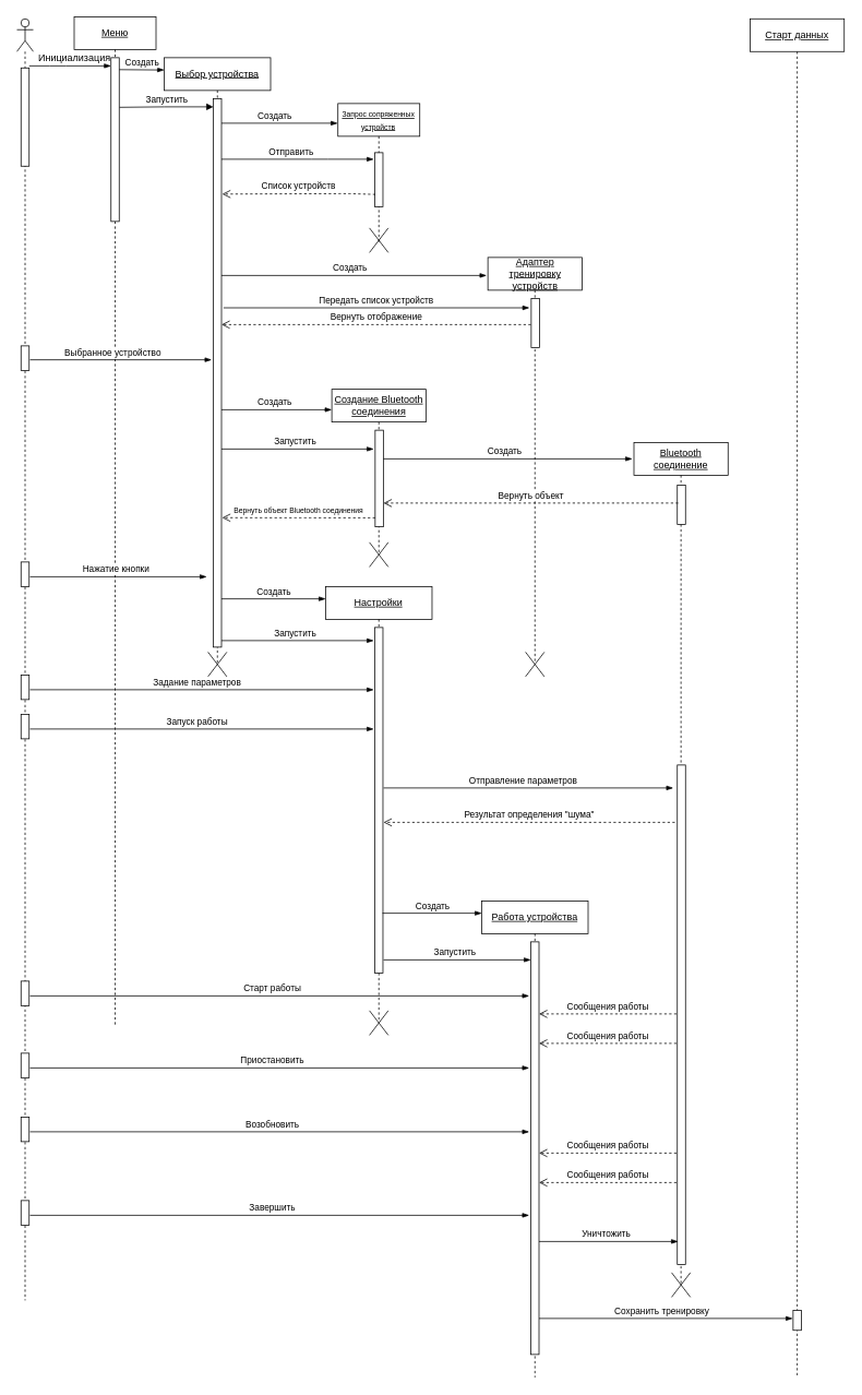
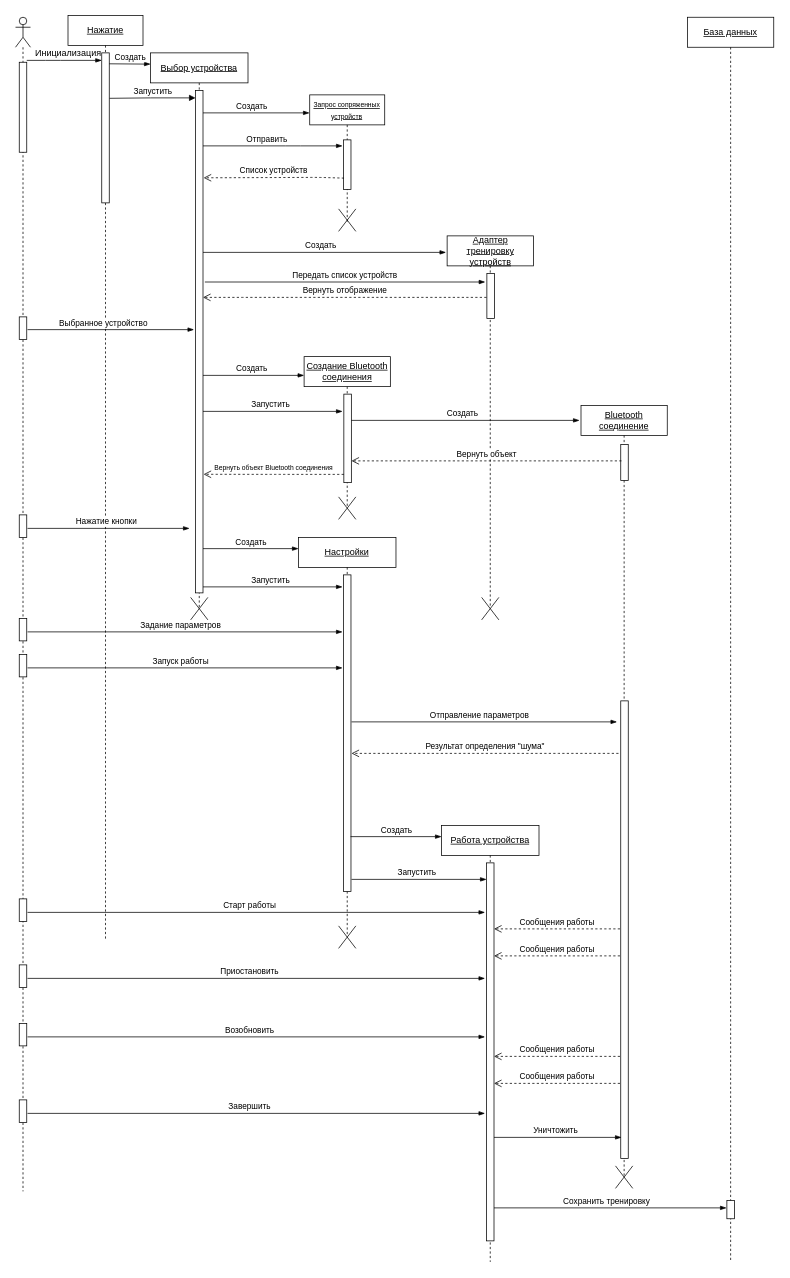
  <mxCell id="0" />
  <mxCell id="1" parent="0" />
  <mxCell id="2" value="" style="shape=umlLifeline;participant=umlActor;perimeter=lifelinePerimeter;whiteSpace=wrap;html=1;container=1;collapsible=0;recursiveResize=0;verticalAlign=top;spacingTop=36;outlineConnect=0;" parent="1" vertex="1"><mxGeometry x="20" y="22.5" width="20" height="1565.5" as="geometry" /></mxCell>
  <mxCell id="3" value="" style="html=1;points=[];perimeter=orthogonalPerimeter;" parent="2" vertex="1"><mxGeometry x="5" y="60" width="10" height="120" as="geometry" /></mxCell>
  <mxCell id="4" value="" style="html=1;points=[];perimeter=orthogonalPerimeter;" parent="2" vertex="1"><mxGeometry x="5" y="399.5" width="10" height="30" as="geometry" /></mxCell>
  <mxCell id="5" value="" style="html=1;points=[];perimeter=orthogonalPerimeter;" parent="2" vertex="1"><mxGeometry x="5" y="663.5" width="10" height="30" as="geometry" /></mxCell>
  <mxCell id="6" value="" style="html=1;verticalAlign=bottom;endArrow=open;dashed=1;endSize=8;" parent="2" source="5" target="2" edge="1"><mxGeometry x="-0.15" relative="1" as="geometry"><mxPoint x="363" y="637.5" as="sourcePoint" /><mxPoint x="10" y="607.5" as="targetPoint" /><Array as="points" /><mxPoint as="offset" /></mxGeometry></mxCell>
  <mxCell id="7" value="" style="html=1;verticalAlign=bottom;endArrow=open;dashed=1;endSize=8;" parent="2" source="5" target="2" edge="1"><mxGeometry x="-0.15" relative="1" as="geometry"><mxPoint x="360" y="470" as="sourcePoint" /><mxPoint x="280" y="470" as="targetPoint" /><Array as="points" /><mxPoint as="offset" /></mxGeometry></mxCell>
  <mxCell id="8" value="" style="html=1;points=[];perimeter=orthogonalPerimeter;" parent="2" vertex="1"><mxGeometry x="5" y="801.5" width="10" height="30" as="geometry" /></mxCell>
  <mxCell id="9" value="" style="html=1;points=[];perimeter=orthogonalPerimeter;" parent="2" vertex="1"><mxGeometry x="5" y="849.5" width="10" height="30" as="geometry" /></mxCell>
- <mxCell id="10" value="&lt;u&gt;Меню&lt;/u&gt;" style="shape=umlLifeline;perimeter=lifelinePerimeter;whiteSpace=wrap;html=1;container=1;collapsible=0;recursiveResize=0;outlineConnect=0;" parent="1" vertex="1"><mxGeometry x="90" width="100" height="1234" as="geometry" y="20" /></mxCell>
+ <mxCell id="10" value="&lt;u&gt;Нажатие&lt;/u&gt;" style="shape=umlLifeline;perimeter=lifelinePerimeter;whiteSpace=wrap;html=1;container=1;collapsible=0;recursiveResize=0;outlineConnect=0;" parent="1" vertex="1"><mxGeometry x="90" width="100" height="1234" as="geometry" y="20" /></mxCell>
  <mxCell id="11" value="" style="html=1;points=[];perimeter=orthogonalPerimeter;" parent="10" vertex="1"><mxGeometry x="45" y="50" width="10" height="200" as="geometry" /></mxCell>
  <mxCell id="12" value="Выбранное устройство" style="html=1;verticalAlign=bottom;endArrow=blockThin;endFill=1;" parent="10" edge="1"><mxGeometry x="-0.091" width="80" relative="1" as="geometry"><mxPoint x="-54" y="419" as="sourcePoint" /><mxPoint x="168" y="419" as="targetPoint" /><mxPoint as="offset" /></mxGeometry></mxCell>
  <mxCell id="13" value="Нажатие кнопки" style="html=1;verticalAlign=bottom;endArrow=blockThin;endFill=1;" parent="10" edge="1"><mxGeometry x="-0.03" width="80" relative="1" as="geometry"><mxPoint x="-54.003" y="684" as="sourcePoint" /><mxPoint x="162" y="684" as="targetPoint" /><mxPoint as="offset" /></mxGeometry></mxCell>
  <mxCell id="14" value="Инициализация" style="text;html=1;align=center;verticalAlign=middle;resizable=0;points=[];autosize=1;" parent="1" vertex="1"><mxGeometry x="40" y="60" width="100" height="20" as="geometry" /></mxCell>
  <mxCell id="15" value="" style="endArrow=blockThin;html=1;endFill=1;" parent="1" edge="1"><mxGeometry width="50" height="50" relative="1" as="geometry"><mxPoint x="35" y="80" as="sourcePoint" /><mxPoint x="135" y="80" as="targetPoint" /><Array as="points"><mxPoint x="70" y="80" /></Array></mxGeometry></mxCell>
  <mxCell id="16" value="&lt;u&gt;&lt;font style=&quot;font-size: 9px&quot;&gt;Запрос сопряженных устройств&lt;/font&gt;&lt;br&gt;&lt;/u&gt;" style="shape=umlLifeline;perimeter=lifelinePerimeter;whiteSpace=wrap;html=1;container=1;collapsible=0;recursiveResize=0;outlineConnect=0;" parent="1" vertex="1"><mxGeometry x="412.3" y="126" width="100" height="170" as="geometry" /></mxCell>
  <mxCell id="17" value="" style="html=1;points=[];perimeter=orthogonalPerimeter;" parent="16" vertex="1"><mxGeometry x="45" y="60" width="10" height="66" as="geometry" /></mxCell>
  <mxCell id="18" value="" style="shape=umlDestroy;" parent="16" vertex="1"><mxGeometry x="38.5" y="152" width="23" height="30" as="geometry" /></mxCell>
  <mxCell id="19" value="&lt;u&gt;Выбор устройства&lt;br&gt;&lt;/u&gt;" style="shape=umlLifeline;perimeter=lifelinePerimeter;whiteSpace=wrap;html=1;container=1;collapsible=0;recursiveResize=0;outlineConnect=0;" parent="1" vertex="1"><mxGeometry x="200" y="70" width="130" height="740" as="geometry" /></mxCell>
  <mxCell id="20" value="Создать" style="html=1;verticalAlign=bottom;endArrow=blockThin;endFill=1;" parent="19" edge="1"><mxGeometry width="80" relative="1" as="geometry"><mxPoint x="-55.003" y="14.58" as="sourcePoint" /><mxPoint y="15" as="targetPoint" /></mxGeometry></mxCell>
  <mxCell id="21" value="Создать" style="html=1;verticalAlign=bottom;endArrow=blockThin;endFill=1;" parent="19" edge="1"><mxGeometry x="-0.091" width="80" relative="1" as="geometry"><mxPoint x="69.997" y="80.0" as="sourcePoint" /><mxPoint x="212" y="80" as="targetPoint" /><mxPoint as="offset" /></mxGeometry></mxCell>
  <mxCell id="22" value="" style="html=1;points=[];perimeter=orthogonalPerimeter;" parent="19" vertex="1"><mxGeometry x="60" y="50" width="10" height="670" as="geometry" /></mxCell>
  <mxCell id="23" value="" style="shape=umlDestroy;" parent="19" vertex="1"><mxGeometry x="53.5" y="726" width="23" height="30" as="geometry" /></mxCell>
  <mxCell id="24" value="Запустить" style="html=1;verticalAlign=bottom;endArrow=block;exitX=1.037;exitY=0.303;exitDx=0;exitDy=0;exitPerimeter=0;" parent="1" source="11" target="22" edge="1"><mxGeometry x="0.004" width="80" relative="1" as="geometry"><mxPoint x="150" y="130" as="sourcePoint" /><mxPoint x="609.5" y="450" as="targetPoint" /><Array as="points"><mxPoint x="200" y="130" /></Array><mxPoint as="offset" /></mxGeometry></mxCell>
  <mxCell id="25" value="Список устройств" style="html=1;verticalAlign=bottom;endArrow=open;dashed=1;endSize=8;entryX=1.087;entryY=0.174;entryDx=0;entryDy=0;entryPerimeter=0;" parent="1" target="22" edge="1"><mxGeometry relative="1" as="geometry"><mxPoint x="458" y="237" as="sourcePoint" /><mxPoint x="276" y="236" as="targetPoint" /><Array as="points"><mxPoint x="424" y="236" /></Array></mxGeometry></mxCell>
  <mxCell id="26" value="Создать" style="html=1;verticalAlign=bottom;endArrow=blockThin;endFill=1;" parent="1" edge="1"><mxGeometry x="-0.03" width="80" relative="1" as="geometry"><mxPoint x="269.997" y="336" as="sourcePoint" /><mxPoint x="594" y="336" as="targetPoint" /><mxPoint as="offset" /></mxGeometry></mxCell>
  <mxCell id="27" value="&lt;u&gt;Адаптер&lt;br&gt;тренировку устройств&lt;br&gt;&lt;/u&gt;" style="shape=umlLifeline;perimeter=lifelinePerimeter;whiteSpace=wrap;html=1;container=1;collapsible=0;recursiveResize=0;outlineConnect=0;" parent="1" vertex="1"><mxGeometry x="595.5" y="314" width="115" height="496" as="geometry" /></mxCell>
  <mxCell id="28" value="" style="html=1;points=[];perimeter=orthogonalPerimeter;" parent="27" vertex="1"><mxGeometry x="53" y="50" width="10" height="60" as="geometry" /></mxCell>
  <mxCell id="29" value="" style="shape=umlDestroy;" parent="27" vertex="1"><mxGeometry x="46" y="482" width="23" height="30" as="geometry" /></mxCell>
  <mxCell id="30" value="Передать список устройств" style="html=1;verticalAlign=bottom;endArrow=blockThin;endFill=1;entryX=-0.222;entryY=0.192;entryDx=0;entryDy=0;entryPerimeter=0;" parent="1" target="28" edge="1"><mxGeometry width="80" relative="1" as="geometry"><mxPoint x="272.467" y="375.52" as="sourcePoint" /><mxPoint x="362.8" y="216.35" as="targetPoint" /></mxGeometry></mxCell>
  <mxCell id="31" value="Вернуть отображение" style="html=1;verticalAlign=bottom;endArrow=open;dashed=1;endSize=8;" parent="1" target="22" edge="1"><mxGeometry relative="1" as="geometry"><mxPoint x="648" y="396" as="sourcePoint" /><mxPoint x="277.8" y="396" as="targetPoint" /><Array as="points"><mxPoint x="312.8" y="396" /></Array></mxGeometry></mxCell>
  <mxCell id="32" value="&lt;u&gt;Создание Bluetooth соединения&lt;br&gt;&lt;/u&gt;" style="shape=umlLifeline;perimeter=lifelinePerimeter;whiteSpace=wrap;html=1;container=1;collapsible=0;recursiveResize=0;outlineConnect=0;" parent="1" vertex="1"><mxGeometry x="404.8" y="475" width="115" height="199" as="geometry" /></mxCell>
  <mxCell id="33" value="" style="html=1;points=[];perimeter=orthogonalPerimeter;" parent="32" vertex="1"><mxGeometry x="53" y="50" width="10" height="118" as="geometry" /></mxCell>
  <mxCell id="34" value="Вернуть объект Bluetooth соединения" style="html=1;verticalAlign=bottom;endArrow=open;dashed=1;endSize=8;fontSize=9;entryX=1.078;entryY=0.764;entryDx=0;entryDy=0;entryPerimeter=0;" parent="32" target="22" edge="1"><mxGeometry relative="1" as="geometry"><mxPoint x="53.0" y="157" as="sourcePoint" /><mxPoint x="-130.8" y="157" as="targetPoint" /><Array as="points"><mxPoint x="-35" y="157" /></Array></mxGeometry></mxCell>
  <mxCell id="35" value="Создать" style="html=1;verticalAlign=bottom;endArrow=blockThin;endFill=1;" parent="32" edge="1"><mxGeometry x="-0.03" width="80" relative="1" as="geometry"><mxPoint x="63" y="85" as="sourcePoint" /><mxPoint x="367.2" y="85" as="targetPoint" /><mxPoint as="offset" /></mxGeometry></mxCell>
  <mxCell id="36" value="Создать" style="html=1;verticalAlign=bottom;endArrow=blockThin;endFill=1;" parent="1" edge="1"><mxGeometry x="-0.03" width="80" relative="1" as="geometry"><mxPoint x="269.997" y="500" as="sourcePoint" /><mxPoint x="404.8" y="500" as="targetPoint" /><mxPoint as="offset" /></mxGeometry></mxCell>
  <mxCell id="37" value="Запустить" style="html=1;verticalAlign=bottom;endArrow=blockThin;endFill=1;" parent="1" edge="1"><mxGeometry x="-0.03" width="80" relative="1" as="geometry"><mxPoint x="269.997" y="548" as="sourcePoint" /><mxPoint x="456" y="548" as="targetPoint" /><mxPoint as="offset" /></mxGeometry></mxCell>
  <mxCell id="38" value="&lt;u&gt;Bluetooth соединение&lt;br&gt;&lt;/u&gt;" style="shape=umlLifeline;perimeter=lifelinePerimeter;whiteSpace=wrap;html=1;container=1;collapsible=0;recursiveResize=0;outlineConnect=0;" parent="1" vertex="1"><mxGeometry x="774" y="540" width="115" height="1030" as="geometry" /></mxCell>
  <mxCell id="39" value="" style="html=1;points=[];perimeter=orthogonalPerimeter;" parent="38" vertex="1"><mxGeometry x="53" y="394" width="10" height="610" as="geometry" /></mxCell>
  <mxCell id="40" value="" style="html=1;points=[];perimeter=orthogonalPerimeter;" parent="38" vertex="1"><mxGeometry x="53" y="52" width="10" height="48" as="geometry" /></mxCell>
  <mxCell id="41" value="" style="shape=umlDestroy;" parent="38" vertex="1"><mxGeometry x="46" y="1014" width="23" height="30" as="geometry" /></mxCell>
  <mxCell id="42" value="" style="shape=umlDestroy;" parent="1" vertex="1"><mxGeometry x="450.8" y="662" width="23" height="30" as="geometry" /></mxCell>
  <mxCell id="43" value="&lt;u&gt;Настройки&lt;br&gt;&lt;/u&gt;" style="shape=umlLifeline;perimeter=lifelinePerimeter;whiteSpace=wrap;html=1;container=1;collapsible=0;recursiveResize=0;outlineConnect=0;" parent="1" vertex="1"><mxGeometry x="397.3" y="716" width="130" height="532" as="geometry" /></mxCell>
  <mxCell id="44" value="Создать" style="html=1;verticalAlign=bottom;endArrow=blockThin;endFill=1;" parent="43" edge="1"><mxGeometry width="80" relative="1" as="geometry"><mxPoint x="-127.3" y="15" as="sourcePoint" /><mxPoint y="15" as="targetPoint" /></mxGeometry></mxCell>
  <mxCell id="45" value="" style="html=1;points=[];perimeter=orthogonalPerimeter;" parent="43" vertex="1"><mxGeometry x="60" y="50" width="10" height="422" as="geometry" /></mxCell>
  <mxCell id="46" value="" style="shape=umlDestroy;" parent="43" vertex="1"><mxGeometry x="53.5" y="518" width="23" height="30" as="geometry" /></mxCell>
  <mxCell id="47" value="Отправить" style="html=1;verticalAlign=bottom;endArrow=blockThin;endFill=1;" parent="1" edge="1"><mxGeometry x="-0.091" width="80" relative="1" as="geometry"><mxPoint x="270" y="194" as="sourcePoint" /><mxPoint x="456" y="194" as="targetPoint" /><mxPoint as="offset" /><Array as="points"><mxPoint x="390" y="194" /></Array></mxGeometry></mxCell>
  <mxCell id="48" value="Запустить" style="html=1;verticalAlign=bottom;endArrow=blockThin;endFill=1;" parent="1" edge="1"><mxGeometry x="-0.03" width="80" relative="1" as="geometry"><mxPoint x="269.997" y="782" as="sourcePoint" /><mxPoint x="456" y="782" as="targetPoint" /><mxPoint as="offset" /></mxGeometry></mxCell>
  <mxCell id="49" value="Задание параметров" style="html=1;verticalAlign=bottom;endArrow=blockThin;endFill=1;" parent="1" edge="1"><mxGeometry x="-0.03" width="80" relative="1" as="geometry"><mxPoint x="35.997" y="842" as="sourcePoint" /><mxPoint x="456" y="842" as="targetPoint" /><mxPoint as="offset" /></mxGeometry></mxCell>
  <mxCell id="50" value="Запуск работы" style="html=1;verticalAlign=bottom;endArrow=blockThin;endFill=1;" parent="1" edge="1"><mxGeometry x="-0.03" width="80" relative="1" as="geometry"><mxPoint x="35.997" y="890" as="sourcePoint" /><mxPoint x="456" y="890" as="targetPoint" /><mxPoint as="offset" /></mxGeometry></mxCell>
  <mxCell id="51" value="Отправление параметров&amp;nbsp;" style="html=1;verticalAlign=bottom;endArrow=blockThin;endFill=1;" parent="1" edge="1"><mxGeometry x="-0.03" width="80" relative="1" as="geometry"><mxPoint x="468" y="962" as="sourcePoint" /><mxPoint x="822" y="962" as="targetPoint" /><mxPoint as="offset" /></mxGeometry></mxCell>
  <mxCell id="52" value="Результат определения &quot;шума&quot;" style="html=1;verticalAlign=bottom;endArrow=open;dashed=1;endSize=8;" parent="1" edge="1"><mxGeometry relative="1" as="geometry"><mxPoint x="824" y="1004" as="sourcePoint" /><mxPoint x="468" y="1004" as="targetPoint" /><Array as="points"><mxPoint x="734" y="1004" /></Array></mxGeometry></mxCell>
  <mxCell id="53" value="&lt;u&gt;Работа устройства&lt;br&gt;&lt;/u&gt;" style="shape=umlLifeline;perimeter=lifelinePerimeter;whiteSpace=wrap;html=1;container=1;collapsible=0;recursiveResize=0;outlineConnect=0;" parent="1" vertex="1"><mxGeometry x="588" y="1100" width="130" height="582" as="geometry" /></mxCell>
  <mxCell id="54" value="Создать" style="html=1;verticalAlign=bottom;endArrow=blockThin;endFill=1;" parent="53" edge="1"><mxGeometry width="80" relative="1" as="geometry"><mxPoint x="-121.3" y="15" as="sourcePoint" /><mxPoint y="15" as="targetPoint" /></mxGeometry></mxCell>
  <mxCell id="55" value="" style="html=1;points=[];perimeter=orthogonalPerimeter;" parent="53" vertex="1"><mxGeometry x="60" y="50" width="10" height="504" as="geometry" /></mxCell>
  <mxCell id="56" value="Запустить" style="html=1;verticalAlign=bottom;endArrow=blockThin;endFill=1;" parent="53" edge="1"><mxGeometry x="-0.03" width="80" relative="1" as="geometry"><mxPoint x="-120" y="72" as="sourcePoint" /><mxPoint x="60.0" y="72" as="targetPoint" /><mxPoint as="offset" /></mxGeometry></mxCell>
  <mxCell id="57" value="Сообщения работы" style="html=1;verticalAlign=bottom;endArrow=open;dashed=1;endSize=8;" parent="53" edge="1"><mxGeometry relative="1" as="geometry"><mxPoint x="238" y="138" as="sourcePoint" /><mxPoint x="70" y="138" as="targetPoint" /><Array as="points"><mxPoint x="238" y="138" /></Array></mxGeometry></mxCell>
  <mxCell id="58" value="Сообщения работы" style="html=1;verticalAlign=bottom;endArrow=open;dashed=1;endSize=8;" parent="53" edge="1"><mxGeometry relative="1" as="geometry"><mxPoint x="238" y="174" as="sourcePoint" /><mxPoint x="70" y="174" as="targetPoint" /><Array as="points"><mxPoint x="238" y="174" /></Array></mxGeometry></mxCell>
  <mxCell id="59" value="Сообщения работы" style="html=1;verticalAlign=bottom;endArrow=open;dashed=1;endSize=8;" parent="53" edge="1"><mxGeometry relative="1" as="geometry"><mxPoint x="238" y="308" as="sourcePoint" /><mxPoint x="70" y="308" as="targetPoint" /><Array as="points"><mxPoint x="238" y="308" /></Array></mxGeometry></mxCell>
  <mxCell id="60" value="Сообщения работы" style="html=1;verticalAlign=bottom;endArrow=open;dashed=1;endSize=8;" parent="53" edge="1"><mxGeometry relative="1" as="geometry"><mxPoint x="238" y="344" as="sourcePoint" /><mxPoint x="70" y="344" as="targetPoint" /><Array as="points"><mxPoint x="238" y="344" /></Array></mxGeometry></mxCell>
  <mxCell id="61" value="Уничтожить" style="html=1;verticalAlign=bottom;endArrow=blockThin;endFill=1;" parent="53" edge="1"><mxGeometry x="-0.03" width="80" relative="1" as="geometry"><mxPoint x="70" y="416" as="sourcePoint" /><mxPoint x="240" y="416" as="targetPoint" /><mxPoint as="offset" /></mxGeometry></mxCell>
  <mxCell id="62" value="Вернуть объект" style="html=1;verticalAlign=bottom;endArrow=open;dashed=1;endSize=8;" parent="1" edge="1"><mxGeometry relative="1" as="geometry"><mxPoint x="828" y="614" as="sourcePoint" /><mxPoint x="468" y="614" as="targetPoint" /><Array as="points"><mxPoint x="736" y="614" /></Array></mxGeometry></mxCell>
  <mxCell id="63" value="" style="html=1;points=[];perimeter=orthogonalPerimeter;" parent="1" vertex="1"><mxGeometry x="25" y="1198" width="10" height="30" as="geometry" /></mxCell>
  <mxCell id="64" value="Старт работы" style="html=1;verticalAlign=bottom;endArrow=blockThin;endFill=1;" parent="1" edge="1"><mxGeometry x="-0.03" width="80" relative="1" as="geometry"><mxPoint x="35.997" y="1216" as="sourcePoint" /><mxPoint x="646" y="1216" as="targetPoint" /><mxPoint as="offset" /></mxGeometry></mxCell>
  <mxCell id="65" value="" style="html=1;points=[];perimeter=orthogonalPerimeter;" parent="1" vertex="1"><mxGeometry x="25" y="1286" width="10" height="30" as="geometry" /></mxCell>
  <mxCell id="66" value="Приостановить" style="html=1;verticalAlign=bottom;endArrow=blockThin;endFill=1;" parent="1" edge="1"><mxGeometry x="-0.03" width="80" relative="1" as="geometry"><mxPoint x="35.997" y="1304" as="sourcePoint" /><mxPoint x="646" y="1304" as="targetPoint" /><mxPoint as="offset" /></mxGeometry></mxCell>
  <mxCell id="67" value="" style="html=1;points=[];perimeter=orthogonalPerimeter;" parent="1" vertex="1"><mxGeometry x="25" y="1364" width="10" height="30" as="geometry" /></mxCell>
  <mxCell id="68" value="Возобновить" style="html=1;verticalAlign=bottom;endArrow=blockThin;endFill=1;" parent="1" edge="1"><mxGeometry x="-0.03" width="80" relative="1" as="geometry"><mxPoint x="35.997" y="1382" as="sourcePoint" /><mxPoint x="646" y="1382" as="targetPoint" /><mxPoint as="offset" /></mxGeometry></mxCell>
  <mxCell id="69" value="" style="html=1;points=[];perimeter=orthogonalPerimeter;" parent="1" vertex="1"><mxGeometry x="25" y="1466" width="10" height="30" as="geometry" /></mxCell>
  <mxCell id="70" value="Завершить" style="html=1;verticalAlign=bottom;endArrow=blockThin;endFill=1;" parent="1" edge="1"><mxGeometry x="-0.03" width="80" relative="1" as="geometry"><mxPoint x="35.997" y="1484" as="sourcePoint" /><mxPoint x="646" y="1484" as="targetPoint" /><mxPoint as="offset" /></mxGeometry></mxCell>
- <mxCell id="71" value="&lt;u&gt;Старт данных&lt;br&gt;&lt;/u&gt;" style="shape=umlLifeline;perimeter=lifelinePerimeter;whiteSpace=wrap;html=1;container=1;collapsible=0;recursiveResize=0;outlineConnect=0;" parent="1" vertex="1"><mxGeometry x="916" y="22.5" width="115" height="1657.5" as="geometry" /></mxCell>
+ <mxCell id="71" value="&lt;u&gt;База данных&lt;br&gt;&lt;/u&gt;" style="shape=umlLifeline;perimeter=lifelinePerimeter;whiteSpace=wrap;html=1;container=1;collapsible=0;recursiveResize=0;outlineConnect=0;" parent="1" vertex="1"><mxGeometry x="916" y="22.5" width="115" height="1657.5" as="geometry" /></mxCell>
  <mxCell id="72" value="" style="html=1;points=[];perimeter=orthogonalPerimeter;" parent="71" vertex="1"><mxGeometry x="52.5" y="1577.5" width="10" height="24.5" as="geometry" /></mxCell>
  <mxCell id="73" value="Сохранить тренировку" style="html=1;verticalAlign=bottom;endArrow=blockThin;endFill=1;" parent="1" edge="1"><mxGeometry x="-0.03" width="80" relative="1" as="geometry"><mxPoint x="658" y="1610" as="sourcePoint" /><mxPoint x="968" y="1610" as="targetPoint" /><mxPoint as="offset" /></mxGeometry></mxCell>
